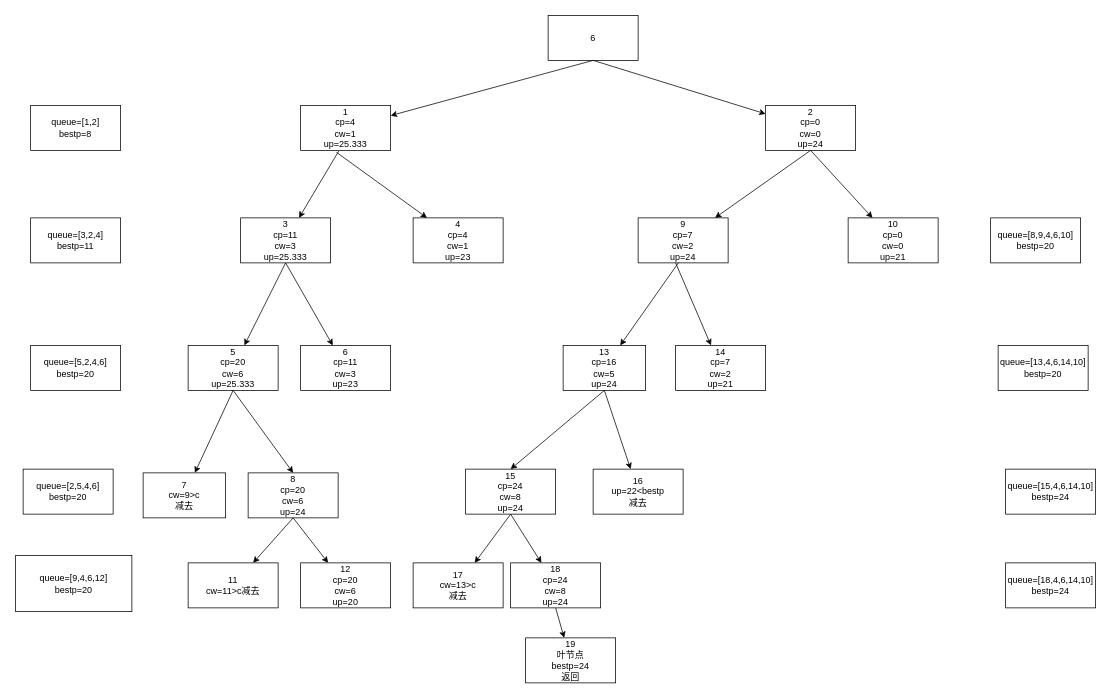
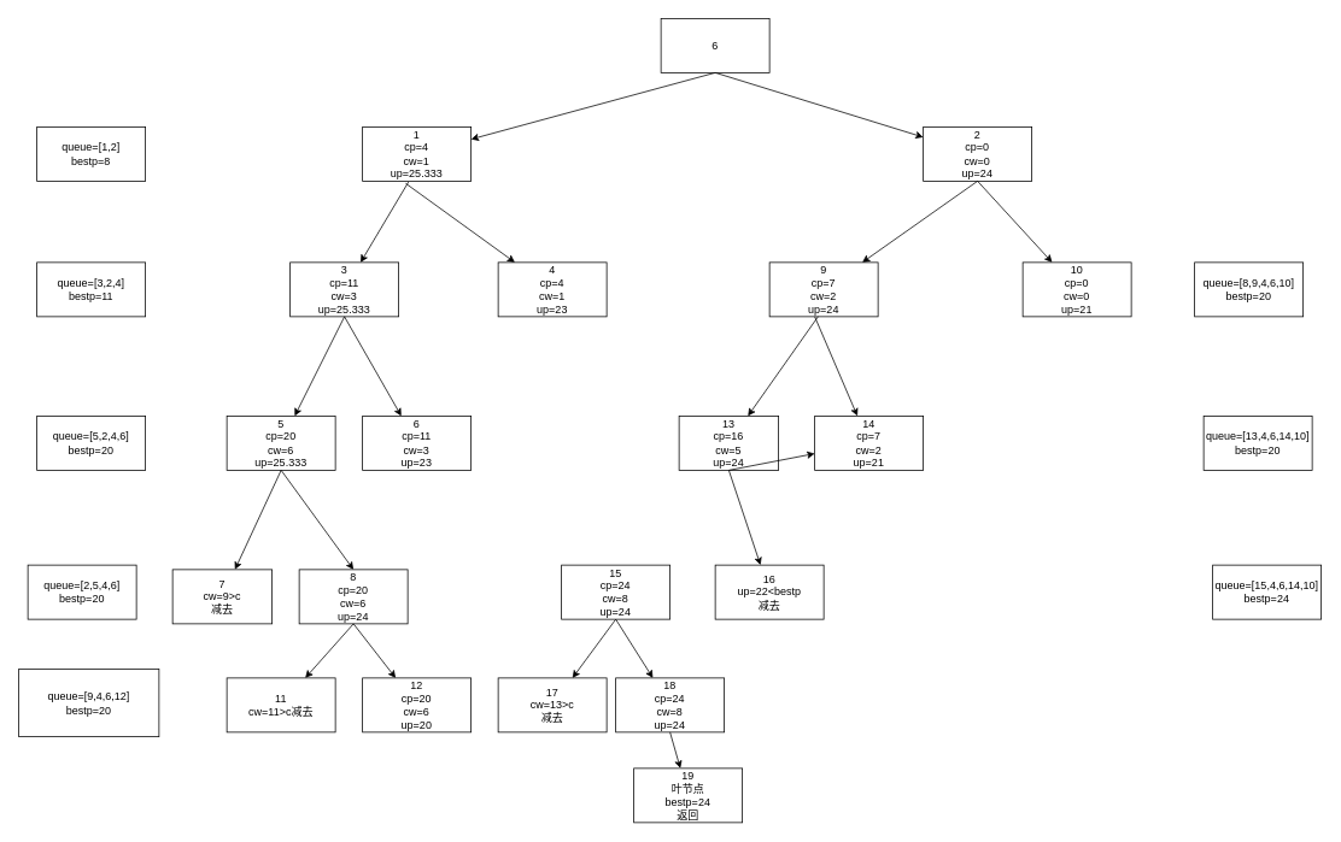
  <mxCell id="0" />
  <mxCell id="1" parent="0" />
  <mxCell id="2" value="6" style="rounded=0;whiteSpace=wrap;html=1;" vertex="1" parent="1"><mxGeometry x="730" y="20" width="120" height="60" as="geometry" /></mxCell>
  <mxCell id="3" value="" style="endArrow=classic;html=1;rounded=0;exitX=0.5;exitY=1;exitDx=0;exitDy=0;" edge="1" parent="1" source="2" target="4"><mxGeometry width="50" height="50" relative="1" as="geometry"><mxPoint x="770" y="260" as="sourcePoint" /><mxPoint x="620" y="160" as="targetPoint" /></mxGeometry></mxCell>
  <mxCell id="4" value="1&lt;br&gt;cp=4&lt;br&gt;cw=1&lt;br&gt;up=25.333" style="rounded=0;whiteSpace=wrap;html=1;" vertex="1" parent="1"><mxGeometry x="400" y="140" width="120" height="60" as="geometry" /></mxCell>
  <mxCell id="5" value="" style="endArrow=classic;html=1;rounded=0;" edge="1" parent="1" target="6"><mxGeometry width="50" height="50" relative="1" as="geometry"><mxPoint x="790" y="80" as="sourcePoint" /><mxPoint x="880" y="140" as="targetPoint" /></mxGeometry></mxCell>
  <mxCell id="6" value="2&lt;br&gt;cp=0&lt;br&gt;cw=0&lt;br&gt;up=24" style="rounded=0;whiteSpace=wrap;html=1;" vertex="1" parent="1"><mxGeometry x="1020" y="140" width="120" height="60" as="geometry" /></mxCell>
  <mxCell id="7" value="" style="endArrow=classic;html=1;rounded=0;exitX=0.423;exitY=1.017;exitDx=0;exitDy=0;exitPerimeter=0;" edge="1" parent="1" source="4" target="8"><mxGeometry width="50" height="50" relative="1" as="geometry"><mxPoint x="770" y="230" as="sourcePoint" /><mxPoint y="270" as="targetPoint" x="380" /></mxGeometry></mxCell>
  <mxCell id="8" value="3&lt;br&gt;cp=11&lt;br&gt;cw=3&lt;br&gt;up=25.333" style="rounded=0;whiteSpace=wrap;html=1;" vertex="1" parent="1"><mxGeometry x="320" y="290" width="120" height="60" as="geometry" /></mxCell>
  <mxCell id="9" value="" style="endArrow=classic;html=1;rounded=0;exitX=0.398;exitY=1.043;exitDx=0;exitDy=0;exitPerimeter=0;" edge="1" parent="1" source="4" target="10"><mxGeometry width="50" height="50" relative="1" as="geometry"><mxPoint x="770" y="300" as="sourcePoint" /><mxPoint x="560" y="290" as="targetPoint" /></mxGeometry></mxCell>
  <mxCell id="10" value="4&lt;br&gt;cp=4&lt;br&gt;cw=1&lt;br&gt;up=23" style="rounded=0;whiteSpace=wrap;html=1;" vertex="1" parent="1"><mxGeometry x="550" y="290" width="120" height="60" as="geometry" /></mxCell>
  <mxCell id="11" value="queue=[1,2]&lt;br&gt;bestp=8" style="rounded=0;whiteSpace=wrap;html=1;" vertex="1" parent="1"><mxGeometry x="40" y="140" width="120" height="60" as="geometry" /></mxCell>
  <mxCell id="12" value="queue=[3,2,4]&lt;br&gt;bestp=11" style="rounded=0;whiteSpace=wrap;html=1;" vertex="1" parent="1"><mxGeometry x="40" y="290" width="120" height="60" as="geometry" /></mxCell>
  <mxCell id="13" value="" style="endArrow=classic;html=1;rounded=0;exitX=0.5;exitY=1;exitDx=0;exitDy=0;" edge="1" parent="1" source="8" target="14"><mxGeometry width="50" height="50" relative="1" as="geometry"><mxPoint x="590" y="430" as="sourcePoint" /><mxPoint x="290" y="450" as="targetPoint" /></mxGeometry></mxCell>
  <mxCell id="14" value="5&lt;br&gt;cp=20&lt;br&gt;cw=6&lt;br&gt;up=25.333" style="rounded=0;whiteSpace=wrap;html=1;" vertex="1" parent="1"><mxGeometry x="250" y="460" width="120" height="60" as="geometry" /></mxCell>
  <mxCell id="15" value="" style="endArrow=classic;html=1;rounded=0;exitX=0.5;exitY=1;exitDx=0;exitDy=0;" edge="1" parent="1" source="8" target="16"><mxGeometry width="50" height="50" relative="1" as="geometry"><mxPoint x="590" y="500" as="sourcePoint" /><mxPoint x="450" y="460" as="targetPoint" /></mxGeometry></mxCell>
  <mxCell id="16" value="6&lt;br&gt;cp=11&lt;br&gt;cw=3&lt;br&gt;up=23" style="rounded=0;whiteSpace=wrap;html=1;" vertex="1" parent="1"><mxGeometry x="400" y="460" width="120" height="60" as="geometry" /></mxCell>
  <mxCell id="17" value="queue=[5,2,4,6]&lt;br&gt;bestp=20" style="rounded=0;whiteSpace=wrap;html=1;" vertex="1" parent="1"><mxGeometry x="40" y="460" width="120" height="60" as="geometry" /></mxCell>
  <mxCell id="18" value="" style="endArrow=classic;html=1;rounded=0;exitX=0.5;exitY=1;exitDx=0;exitDy=0;" edge="1" parent="1" source="14" target="19"><mxGeometry width="50" height="50" relative="1" as="geometry"><mxPoint x="350" y="570" as="sourcePoint" /><mxPoint x="270" y="610" as="targetPoint" /></mxGeometry></mxCell>
  <mxCell id="19" value="7&lt;br&gt;cw=9&amp;gt;c&lt;br&gt;减去" style="rounded=0;whiteSpace=wrap;html=1;" vertex="1" parent="1"><mxGeometry x="190" y="630" width="110" height="60" as="geometry" /></mxCell>
  <mxCell id="20" value="" style="endArrow=classic;html=1;rounded=0;exitX=0.5;exitY=1;exitDx=0;exitDy=0;entryX=0.5;entryY=0;entryDx=0;entryDy=0;" edge="1" parent="1" source="14" target="22"><mxGeometry width="50" height="50" relative="1" as="geometry"><mxPoint x="350" y="550" as="sourcePoint" /><mxPoint x="370" y="620" as="targetPoint" /></mxGeometry></mxCell>
  <mxCell id="21" value="queue=[2,5,4,6]&lt;br&gt;bestp=20" style="rounded=0;whiteSpace=wrap;html=1;" vertex="1" parent="1"><mxGeometry x="30" y="625" width="120" height="60" as="geometry" /></mxCell>
  <mxCell id="22" value="8&lt;br&gt;cp=20&lt;br&gt;cw=6&lt;br&gt;up=24" style="rounded=0;whiteSpace=wrap;html=1;" vertex="1" parent="1"><mxGeometry x="330" y="630" width="120" height="60" as="geometry" /></mxCell>
  <mxCell id="23" value="" style="endArrow=classic;html=1;rounded=0;exitX=0.5;exitY=1;exitDx=0;exitDy=0;" edge="1" parent="1" source="6" target="24"><mxGeometry width="50" height="50" relative="1" as="geometry"><mxPoint x="720" y="260" as="sourcePoint" /><mxPoint x="900" y="280" as="targetPoint" /></mxGeometry></mxCell>
  <mxCell id="24" value="9&lt;br&gt;cp=7&lt;br&gt;cw=2&lt;br&gt;up=24" style="rounded=0;whiteSpace=wrap;html=1;" vertex="1" parent="1"><mxGeometry x="850" y="290" width="120" height="60" as="geometry" /></mxCell>
  <mxCell id="25" value="" style="endArrow=classic;html=1;rounded=0;" edge="1" parent="1" target="26"><mxGeometry width="50" height="50" relative="1" as="geometry"><mxPoint x="1080" y="200" as="sourcePoint" /><mxPoint x="1150" y="280" as="targetPoint" /></mxGeometry></mxCell>
  <mxCell id="26" value="10&lt;br&gt;cp=0&lt;br&gt;cw=0&lt;br&gt;up=21" style="rounded=0;whiteSpace=wrap;html=1;" vertex="1" parent="1"><mxGeometry x="1130" y="290" width="120" height="60" as="geometry" /></mxCell>
  <mxCell id="27" value="queue=[8,9,4,6,10]&lt;br&gt;bestp=20" style="rounded=0;whiteSpace=wrap;html=1;" vertex="1" parent="1"><mxGeometry x="1320" y="290" width="120" height="60" as="geometry" /></mxCell>
  <mxCell id="28" value="" style="endArrow=classic;html=1;rounded=0;exitX=0.5;exitY=1;exitDx=0;exitDy=0;" edge="1" parent="1" source="22" target="29"><mxGeometry width="50" height="50" relative="1" as="geometry"><mxPoint x="300" y="780" as="sourcePoint" /><mxPoint x="350" y="730" as="targetPoint" /></mxGeometry></mxCell>
  <mxCell id="29" value="11&lt;br&gt;cw=11&amp;gt;c减去" style="rounded=0;whiteSpace=wrap;html=1;" vertex="1" parent="1"><mxGeometry x="250" y="750" width="120" height="60" as="geometry" /></mxCell>
  <mxCell id="30" value="" style="endArrow=classic;html=1;rounded=0;exitX=0.5;exitY=1;exitDx=0;exitDy=0;" edge="1" parent="1" source="22" target="31"><mxGeometry width="50" height="50" relative="1" as="geometry"><mxPoint x="420" y="680" as="sourcePoint" /><mxPoint x="460" y="750" as="targetPoint" /></mxGeometry></mxCell>
  <mxCell id="31" value="12&lt;br&gt;cp=20&lt;br&gt;cw=6&lt;br&gt;up=20" style="rounded=0;whiteSpace=wrap;html=1;" vertex="1" parent="1"><mxGeometry x="400" y="750" width="120" height="60" as="geometry" /></mxCell>
  <mxCell id="32" value="queue=[9,4,6,12]&lt;br&gt;bestp=20" style="rounded=0;whiteSpace=wrap;html=1;" vertex="1" parent="1"><mxGeometry x="20" y="740" width="155" height="75" as="geometry" /></mxCell>
  <mxCell id="33" value="" style="endArrow=classic;html=1;rounded=0;exitX=0.448;exitY=0.997;exitDx=0;exitDy=0;exitPerimeter=0;" edge="1" parent="1" source="24" target="34"><mxGeometry width="50" height="50" relative="1" as="geometry"><mxPoint x="740" y="400" as="sourcePoint" /><mxPoint x="810" y="460" as="targetPoint" /></mxGeometry></mxCell>
  <mxCell id="34" value="13&lt;br&gt;cp=16&lt;br&gt;cw=5&lt;br&gt;up=24" style="rounded=0;whiteSpace=wrap;html=1;" vertex="1" parent="1"><mxGeometry x="750" y="460" width="110" height="60" as="geometry" /></mxCell>
  <mxCell id="35" value="" style="endArrow=classic;html=1;rounded=0;" edge="1" parent="1" target="36"><mxGeometry width="50" height="50" relative="1" as="geometry"><mxPoint x="900" y="350" as="sourcePoint" /><mxPoint x="960" y="460" as="targetPoint" /></mxGeometry></mxCell>
  <mxCell id="36" value="14&lt;br&gt;cp=7&lt;br&gt;cw=2&lt;br&gt;up=21" style="rounded=0;whiteSpace=wrap;html=1;" vertex="1" parent="1"><mxGeometry x="900" y="460" width="120" height="60" as="geometry" /></mxCell>
  <mxCell id="37" value="queue=[13,4,6,14,10]&lt;br&gt;bestp=20" style="rounded=0;whiteSpace=wrap;html=1;" vertex="1" parent="1"><mxGeometry x="1330" y="460" width="120" height="60" as="geometry" /></mxCell>
- <mxCell id="38" value="" style="endArrow=classic;html=1;rounded=0;exitX=0.5;exitY=1;exitDx=0;exitDy=0;entryX=0.5;entryY=0;entryDx=0;entryDy=0;" edge="1" parent="1" source="34" target="39"><mxGeometry width="50" height="50" relative="1" as="geometry"><mxPoint x="900" y="530" as="sourcePoint" /><mxPoint x="750" y="600" as="targetPoint" /></mxGeometry></mxCell>
+ <mxCell id="38" value="" style="endArrow=classic;html=1;rounded=0;exitX=0.5;exitY=1;exitDx=0;exitDy=0;" edge="1" parent="1" source="34" target="36"><mxGeometry width="50" height="50" relative="1" as="geometry"><mxPoint x="900" y="530" as="sourcePoint" /><mxPoint x="750" y="600" as="targetPoint" /></mxGeometry></mxCell>
  <mxCell id="39" value="15&lt;br&gt;cp=24&lt;br&gt;cw=8&lt;br&gt;up=24" style="rounded=0;whiteSpace=wrap;html=1;" vertex="1" parent="1"><mxGeometry x="620" y="625" width="120" height="60" as="geometry" /></mxCell>
  <mxCell id="40" value="" style="endArrow=classic;html=1;rounded=0;exitX=0.5;exitY=1;exitDx=0;exitDy=0;" edge="1" parent="1" source="34" target="41"><mxGeometry width="50" height="50" relative="1" as="geometry"><mxPoint x="660" y="600" as="sourcePoint" /><mxPoint x="850" y="630" as="targetPoint" /></mxGeometry></mxCell>
  <mxCell id="41" value="16&lt;br&gt;up=22&amp;lt;bestp&lt;br&gt;减去" style="rounded=0;whiteSpace=wrap;html=1;" vertex="1" parent="1"><mxGeometry x="790" y="625" width="120" height="60" as="geometry" /></mxCell>
  <mxCell id="42" value="queue=[15,4,6,14,10]&lt;br&gt;bestp=24" style="rounded=0;whiteSpace=wrap;html=1;" vertex="1" parent="1"><mxGeometry x="1340" y="625" width="120" height="60" as="geometry" /></mxCell>
  <mxCell id="43" value="" style="endArrow=classic;html=1;rounded=0;exitX=0.5;exitY=1;exitDx=0;exitDy=0;" edge="1" parent="1" source="39" target="44"><mxGeometry width="50" height="50" relative="1" as="geometry"><mxPoint x="670" y="670" as="sourcePoint" /><mxPoint x="640" y="750" as="targetPoint" /></mxGeometry></mxCell>
  <mxCell id="44" value="17&lt;br&gt;cw=13&amp;gt;c&lt;br&gt;减去" style="rounded=0;whiteSpace=wrap;html=1;" vertex="1" parent="1"><mxGeometry x="550" y="750" width="120" height="60" as="geometry" /></mxCell>
  <mxCell id="45" value="" style="endArrow=classic;html=1;rounded=0;exitX=0.5;exitY=1;exitDx=0;exitDy=0;" edge="1" parent="1" source="39" target="46"><mxGeometry width="50" height="50" relative="1" as="geometry"><mxPoint x="670" y="660" as="sourcePoint" /><mxPoint x="730" y="750" as="targetPoint" /></mxGeometry></mxCell>
  <mxCell id="46" value="18&lt;br&gt;cp=24&lt;br&gt;cw=8&lt;br&gt;up=24" style="rounded=0;whiteSpace=wrap;html=1;" vertex="1" parent="1"><mxGeometry x="680" y="750" width="120" height="60" as="geometry" /></mxCell>
- <mxCell id="47" value="queue=[18,4,6,14,10]&lt;br&gt;bestp=24" style="rounded=0;whiteSpace=wrap;html=1;" vertex="1" parent="1"><mxGeometry x="1340" y="750" width="120" height="60" as="geometry" /></mxCell>
  <mxCell id="48" value="" style="endArrow=classic;html=1;rounded=0;exitX=0.5;exitY=1;exitDx=0;exitDy=0;" edge="1" parent="1" source="46" target="49"><mxGeometry width="50" height="50" relative="1" as="geometry"><mxPoint x="710" y="640" as="sourcePoint" /><mxPoint x="760" y="860" as="targetPoint" /></mxGeometry></mxCell>
  <mxCell id="49" value="19&lt;br&gt;叶节点&lt;br&gt;bestp=24&lt;br&gt;返回" style="rounded=0;whiteSpace=wrap;html=1;" vertex="1" parent="1"><mxGeometry x="700" y="850" width="120" height="60" as="geometry" /></mxCell>
